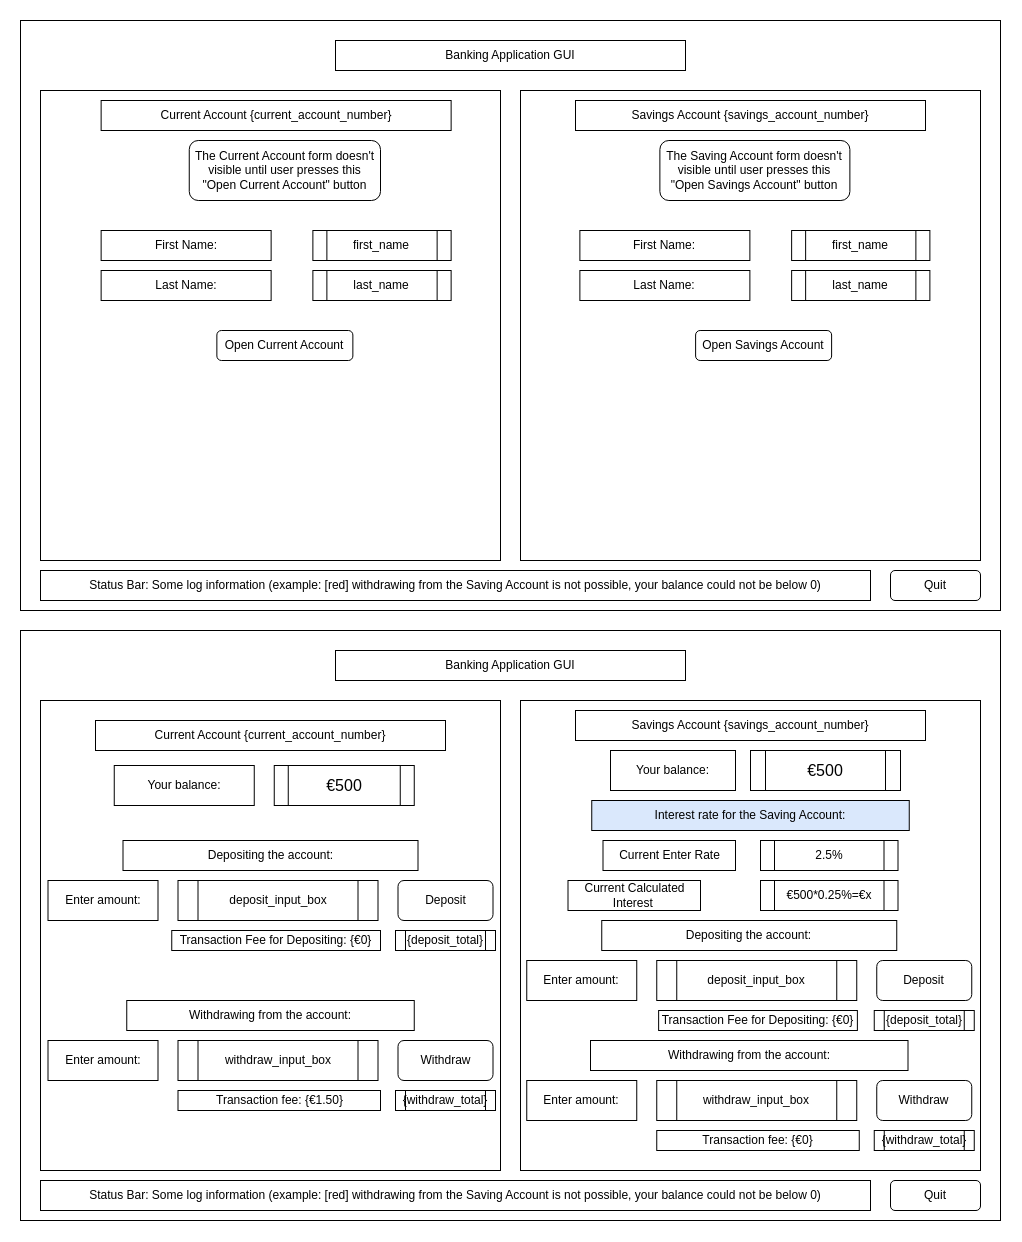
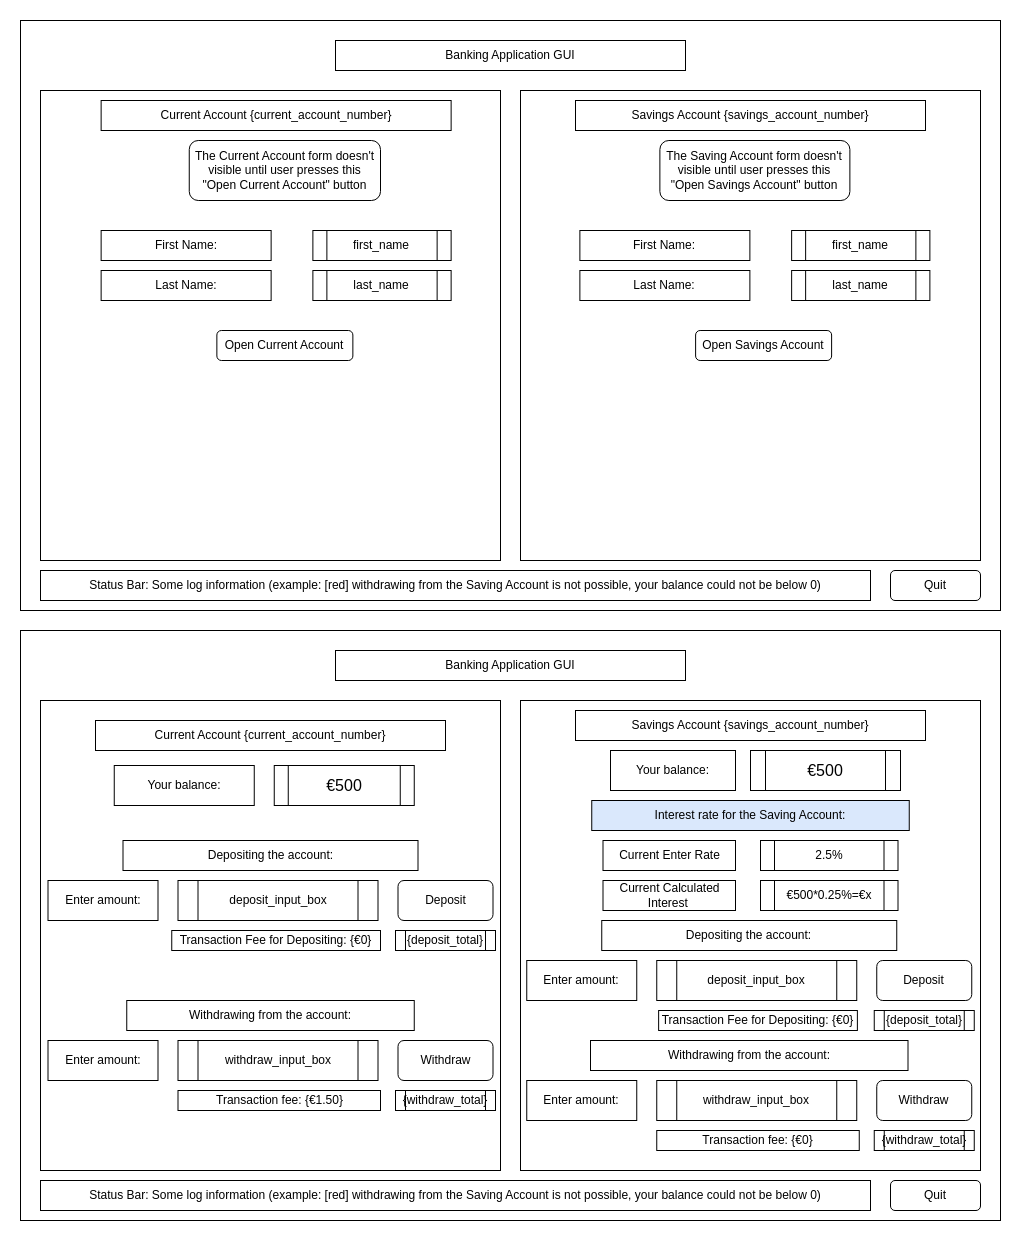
  <mxCell id="0" />
  <mxCell id="1" parent="0" />
  <mxCell id="2" value="" style="whiteSpace=wrap;html=1;" vertex="1" parent="1"><mxGeometry x="20" y="630" width="980" height="590" as="geometry" /></mxCell>
  <mxCell id="3" value="" style="rounded=0;whiteSpace=wrap;html=1;" vertex="1" parent="1"><mxGeometry x="40" y="700" width="460" height="470" as="geometry" /></mxCell>
  <mxCell id="4" value="" style="rounded=0;whiteSpace=wrap;html=1;" vertex="1" parent="1"><mxGeometry x="520" y="700" width="460" height="470" as="geometry" /></mxCell>
  <mxCell id="5" value="Banking Application GUI" style="rounded=0;whiteSpace=wrap;html=1;" vertex="1" parent="1"><mxGeometry x="335" y="650" width="350" height="30" as="geometry" /></mxCell>
  <mxCell id="6" value="Current Account {current_account_number}" style="rounded=0;whiteSpace=wrap;html=1;" vertex="1" parent="1"><mxGeometry x="95" y="720" width="350" height="30" as="geometry" /></mxCell>
  <mxCell id="7" value="Savings Account {savings_account_number}" style="rounded=0;whiteSpace=wrap;html=1;" vertex="1" parent="1"><mxGeometry x="575" y="710" width="350" height="30" as="geometry" /></mxCell>
  <mxCell id="8" value="Quit" style="rounded=1;whiteSpace=wrap;html=1;" vertex="1" parent="1"><mxGeometry x="890" y="1180" width="90" height="30" as="geometry" /></mxCell>
  <mxCell id="9" value="Status Bar: Some log information (example: [red] withdrawing from the Saving Account is not possible, your balance could not be below 0)" style="rounded=0;whiteSpace=wrap;html=1;" vertex="1" parent="1"><mxGeometry x="40" y="1180" width="830" height="30" as="geometry" /></mxCell>
  <mxCell id="10" value="Your balance:" style="rounded=0;whiteSpace=wrap;html=1;" vertex="1" parent="1"><mxGeometry x="113.75" y="765" width="140" height="40" as="geometry" /></mxCell>
  <mxCell id="11" value="€500" style="shape=process;whiteSpace=wrap;html=1;backgroundOutline=1;fontSize=16;" vertex="1" parent="1"><mxGeometry x="273.75" y="765" width="140" height="40" as="geometry" /></mxCell>
  <mxCell id="12" value="deposit_input_box" style="shape=process;whiteSpace=wrap;html=1;backgroundOutline=1;" vertex="1" parent="1"><mxGeometry x="177.5" y="880" width="200" height="40" as="geometry" /></mxCell>
  <mxCell id="13" value="Enter amount:" style="rounded=0;whiteSpace=wrap;html=1;" vertex="1" parent="1"><mxGeometry x="47.5" y="880" width="110" height="40" as="geometry" /></mxCell>
  <mxCell id="14" value="Deposit" style="rounded=1;whiteSpace=wrap;html=1;" vertex="1" parent="1"><mxGeometry x="397.5" y="880" width="95" height="40" as="geometry" /></mxCell>
  <mxCell id="15" value="withdraw_input_box" style="shape=process;whiteSpace=wrap;html=1;backgroundOutline=1;" vertex="1" parent="1"><mxGeometry x="177.5" y="1040" width="200" height="40" as="geometry" /></mxCell>
  <mxCell id="16" value="Enter amount:" style="rounded=0;whiteSpace=wrap;html=1;" vertex="1" parent="1"><mxGeometry x="47.5" y="1040" width="110" height="40" as="geometry" /></mxCell>
  <mxCell id="17" value="Withdraw" style="rounded=1;whiteSpace=wrap;html=1;" vertex="1" parent="1"><mxGeometry x="397.5" y="1040" width="95" height="40" as="geometry" /></mxCell>
  <mxCell id="18" value="Transaction Fee for Depositing: {€0}" style="rounded=0;whiteSpace=wrap;html=1;" vertex="1" parent="1"><mxGeometry x="171.25" y="930" width="208.75" height="20" as="geometry" /></mxCell>
  <mxCell id="19" value="Transaction fee: {€1.50}" style="rounded=0;whiteSpace=wrap;html=1;" vertex="1" parent="1"><mxGeometry x="177.5" y="1090" width="202.5" height="20" as="geometry" /></mxCell>
  <mxCell id="20" value="Depositing the account:" style="rounded=0;whiteSpace=wrap;html=1;" vertex="1" parent="1"><mxGeometry x="122.5" y="840" width="295" height="30" as="geometry" /></mxCell>
  <mxCell id="21" value="Withdrawing from the account:" style="rounded=0;whiteSpace=wrap;html=1;" vertex="1" parent="1"><mxGeometry x="126.25" y="1000" width="287.5" height="30" as="geometry" /></mxCell>
  <mxCell id="22" value="Your balance:" style="rounded=0;whiteSpace=wrap;html=1;" vertex="1" parent="1"><mxGeometry x="610" y="750" width="125" height="40" as="geometry" /></mxCell>
  <mxCell id="23" value="€500" style="shape=process;whiteSpace=wrap;html=1;backgroundOutline=1;fontSize=16;" vertex="1" parent="1"><mxGeometry x="750" y="750" width="150" height="40" as="geometry" /></mxCell>
  <mxCell id="24" value="deposit_input_box" style="shape=process;whiteSpace=wrap;html=1;backgroundOutline=1;" vertex="1" parent="1"><mxGeometry x="656.25" y="960" width="200" height="40" as="geometry" /></mxCell>
  <mxCell id="25" value="Enter amount:" style="rounded=0;whiteSpace=wrap;html=1;" vertex="1" parent="1"><mxGeometry x="526.25" y="960" width="110" height="40" as="geometry" /></mxCell>
  <mxCell id="26" value="Deposit" style="rounded=1;whiteSpace=wrap;html=1;" vertex="1" parent="1"><mxGeometry x="876.25" y="960" width="95" height="40" as="geometry" /></mxCell>
  <mxCell id="27" value="withdraw_input_box" style="shape=process;whiteSpace=wrap;html=1;backgroundOutline=1;" vertex="1" parent="1"><mxGeometry x="656.25" y="1080" width="200" height="40" as="geometry" /></mxCell>
  <mxCell id="28" value="Enter amount:" style="rounded=0;whiteSpace=wrap;html=1;" vertex="1" parent="1"><mxGeometry x="526.25" y="1080" width="110" height="40" as="geometry" /></mxCell>
  <mxCell id="29" value="Withdraw" style="rounded=1;whiteSpace=wrap;html=1;" vertex="1" parent="1"><mxGeometry x="876.25" y="1080" width="95" height="40" as="geometry" /></mxCell>
  <mxCell id="30" value="Transaction Fee for Depositing: {€0}" style="rounded=0;whiteSpace=wrap;html=1;" vertex="1" parent="1"><mxGeometry x="658.13" y="1010" width="198.75" height="20" as="geometry" /></mxCell>
  <mxCell id="31" value="Transaction fee: {€0}" style="rounded=0;whiteSpace=wrap;html=1;" vertex="1" parent="1"><mxGeometry x="656.25" y="1130" width="202.5" height="20" as="geometry" /></mxCell>
  <mxCell id="32" value="Depositing the account:" style="rounded=0;whiteSpace=wrap;html=1;" vertex="1" parent="1"><mxGeometry x="601.25" y="920" width="295" height="30" as="geometry" /></mxCell>
  <mxCell id="33" value="Withdrawing from the account:" style="rounded=0;whiteSpace=wrap;html=1;" vertex="1" parent="1"><mxGeometry x="590" y="1040" width="317.5" height="30" as="geometry" /></mxCell>
  <mxCell id="34" value="Current Enter Rate" style="rounded=0;whiteSpace=wrap;html=1;" vertex="1" parent="1"><mxGeometry x="602.5" y="840" width="132.5" height="30" as="geometry" /></mxCell>
  <mxCell id="35" value="2.5%" style="shape=process;whiteSpace=wrap;html=1;backgroundOutline=1;" vertex="1" parent="1"><mxGeometry x="760" y="840" width="137.5" height="30" as="geometry" /></mxCell>
  <mxCell id="36" value="€500*0.25%=€x" style="shape=process;whiteSpace=wrap;html=1;backgroundOutline=1;" vertex="1" parent="1"><mxGeometry x="760" y="880" width="137.5" height="30" as="geometry" /></mxCell>
- <mxCell id="37" value="Current Calculated Interest&amp;nbsp;" style="rounded=0;whiteSpace=wrap;html=1;" vertex="1" parent="1"><mxGeometry x="567.5" y="880" width="132.5" height="30" as="geometry" /></mxCell>
+ <mxCell id="37" value="Current Calculated Interest&amp;nbsp;" style="rounded=0;whiteSpace=wrap;html=1;" vertex="1" parent="1"><mxGeometry x="602.5" y="880" width="132.5" height="30" as="geometry" /></mxCell>
  <mxCell id="38" value="Interest rate for the Saving Account:" style="rounded=0;whiteSpace=wrap;html=1;fillColor=#dae8fc;" vertex="1" parent="1"><mxGeometry x="591.25" y="800" width="317.5" height="30" as="geometry" /></mxCell>
  <mxCell id="39" value="{deposit_total}" style="shape=process;whiteSpace=wrap;html=1;backgroundOutline=1;" vertex="1" parent="1"><mxGeometry x="395" y="930" width="100" height="20" as="geometry" /></mxCell>
  <mxCell id="40" value="{withdraw_total}" style="shape=process;whiteSpace=wrap;html=1;backgroundOutline=1;" vertex="1" parent="1"><mxGeometry x="395" y="1090" width="100" height="20" as="geometry" /></mxCell>
  <mxCell id="41" value="{deposit_total}" style="shape=process;whiteSpace=wrap;html=1;backgroundOutline=1;" vertex="1" parent="1"><mxGeometry x="873.75" y="1010" width="100" height="20" as="geometry" /></mxCell>
  <mxCell id="42" value="{withdraw_total}" style="shape=process;whiteSpace=wrap;html=1;backgroundOutline=1;" vertex="1" parent="1"><mxGeometry x="873.75" y="1130" width="100" height="20" as="geometry" /></mxCell>
  <mxCell id="43" value="" style="whiteSpace=wrap;html=1;" vertex="1" parent="1"><mxGeometry x="20" y="20" width="980" height="590" as="geometry" /></mxCell>
  <mxCell id="44" value="" style="rounded=0;whiteSpace=wrap;html=1;" vertex="1" parent="1"><mxGeometry x="40" y="90" width="460" height="470" as="geometry" /></mxCell>
  <mxCell id="45" value="" style="rounded=0;whiteSpace=wrap;html=1;" vertex="1" parent="1"><mxGeometry x="520" y="90" width="460" height="470" as="geometry" /></mxCell>
  <mxCell id="46" value="Banking Application GUI" style="rounded=0;whiteSpace=wrap;html=1;" vertex="1" parent="1"><mxGeometry x="335" y="40" width="350" height="30" as="geometry" /></mxCell>
  <mxCell id="47" value="Current Account {current_account_number}" style="rounded=0;whiteSpace=wrap;html=1;" vertex="1" parent="1"><mxGeometry x="100.63" y="100" width="350" height="30" as="geometry" /></mxCell>
  <mxCell id="48" value="Savings Account {savings_account_number}" style="rounded=0;whiteSpace=wrap;html=1;" vertex="1" parent="1"><mxGeometry x="575" y="100" width="350" height="30" as="geometry" /></mxCell>
  <mxCell id="49" value="Quit" style="rounded=1;whiteSpace=wrap;html=1;" vertex="1" parent="1"><mxGeometry x="890" y="570" width="90" height="30" as="geometry" /></mxCell>
  <mxCell id="50" value="Status Bar: Some log information (example: [red] withdrawing from the Saving Account is not possible, your balance could not be below 0)" style="rounded=0;whiteSpace=wrap;html=1;" vertex="1" parent="1"><mxGeometry x="40" y="570" width="830" height="30" as="geometry" /></mxCell>
  <mxCell id="51" value="The Current Account form doesn't visible until user presses this&lt;br style=&quot;border-color: var(--border-color);&quot;&gt;&quot;Open Current Account&quot; button" style="rounded=1;whiteSpace=wrap;html=1;" vertex="1" parent="1"><mxGeometry x="188.75" y="140" width="191.25" height="60" as="geometry" /></mxCell>
  <mxCell id="52" value="The Saving Account form doesn't visible until user presses this&lt;br&gt;&quot;Open Savings Account&quot; button" style="rounded=1;whiteSpace=wrap;html=1;" vertex="1" parent="1"><mxGeometry x="659.38" y="140" width="190" height="60" as="geometry" /></mxCell>
  <mxCell id="53" value="First Name:" style="rounded=0;whiteSpace=wrap;html=1;" vertex="1" parent="1"><mxGeometry x="100.63" y="230" width="170" height="30" as="geometry" /></mxCell>
  <mxCell id="54" value="Last Name:" style="rounded=0;whiteSpace=wrap;html=1;" vertex="1" parent="1"><mxGeometry x="100.63" y="270" width="170" height="30" as="geometry" /></mxCell>
  <mxCell id="55" value="first_name" style="shape=process;whiteSpace=wrap;html=1;backgroundOutline=1;" vertex="1" parent="1"><mxGeometry x="312.38" y="230" width="138.25" height="30" as="geometry" /></mxCell>
  <mxCell id="56" value="last_name" style="shape=process;whiteSpace=wrap;html=1;backgroundOutline=1;" vertex="1" parent="1"><mxGeometry x="312.38" y="270" width="138.25" height="30" as="geometry" /></mxCell>
  <mxCell id="57" value="Open Current Account" style="rounded=1;whiteSpace=wrap;html=1;" vertex="1" parent="1"><mxGeometry x="216.37" y="330" width="136" height="30" as="geometry" /></mxCell>
  <mxCell id="58" value="First Name:" style="rounded=0;whiteSpace=wrap;html=1;" vertex="1" parent="1"><mxGeometry x="579.38" y="230" width="170" height="30" as="geometry" /></mxCell>
  <mxCell id="59" value="Last Name:" style="rounded=0;whiteSpace=wrap;html=1;" vertex="1" parent="1"><mxGeometry x="579.38" y="270" width="170" height="30" as="geometry" /></mxCell>
  <mxCell id="60" value="first_name" style="shape=process;whiteSpace=wrap;html=1;backgroundOutline=1;" vertex="1" parent="1"><mxGeometry x="791.13" y="230" width="138.25" height="30" as="geometry" /></mxCell>
  <mxCell id="61" value="last_name" style="shape=process;whiteSpace=wrap;html=1;backgroundOutline=1;" vertex="1" parent="1"><mxGeometry x="791.13" y="270" width="138.25" height="30" as="geometry" /></mxCell>
  <mxCell id="62" value="Open Savings Account" style="rounded=1;whiteSpace=wrap;html=1;" vertex="1" parent="1"><mxGeometry x="695.12" y="330" width="136" height="30" as="geometry" /></mxCell>
